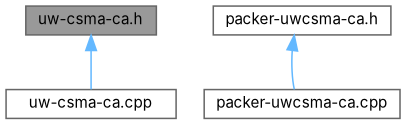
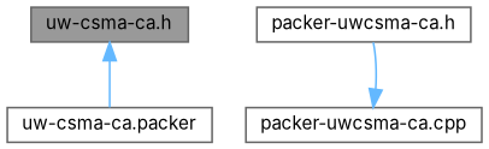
  digraph {
    fontname=Inter
    node [color=grey40 fillcolor=white fontname=Inter fontsize=10 shape=box style=filled]
    edge [color=steelblue1 dir=back fontname=Inter fontsize=10 labelfontname=Helvetica labelfontsize=10 style=solid]
    n1 [color=gray40 fillcolor=grey60 fontcolor=black height=0.2 label="uw-csma-ca.h" width=0.4]
-   n2 [height=0.2 label="uw-csma-ca.cpp" width=0.4]
+   n2 [height=0.2 label="uw-csma-ca.packer" width=0.4]
    n3 [height=0.2 label="packer-uwcsma-ca.h" width=0.4]
    n4 [height=0.2 label="packer-uwcsma-ca.cpp" width=0.4]
    n1 -> n2
-   n3 -> n4
+   n4 -> n3
  }
